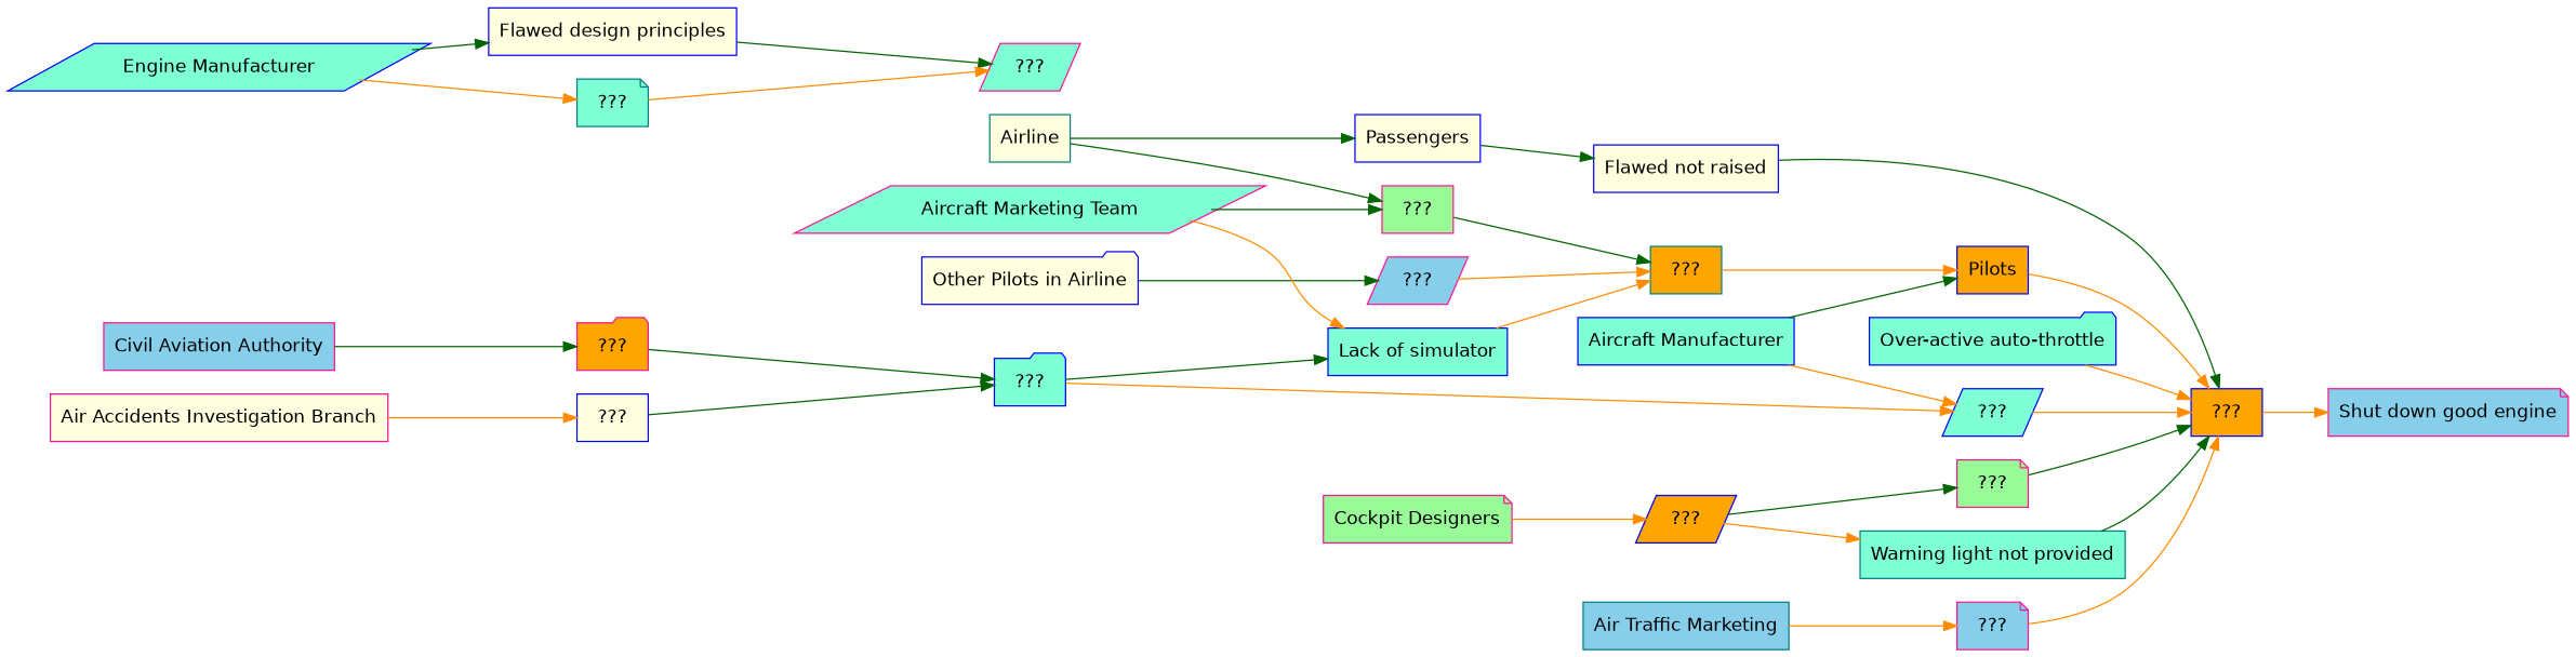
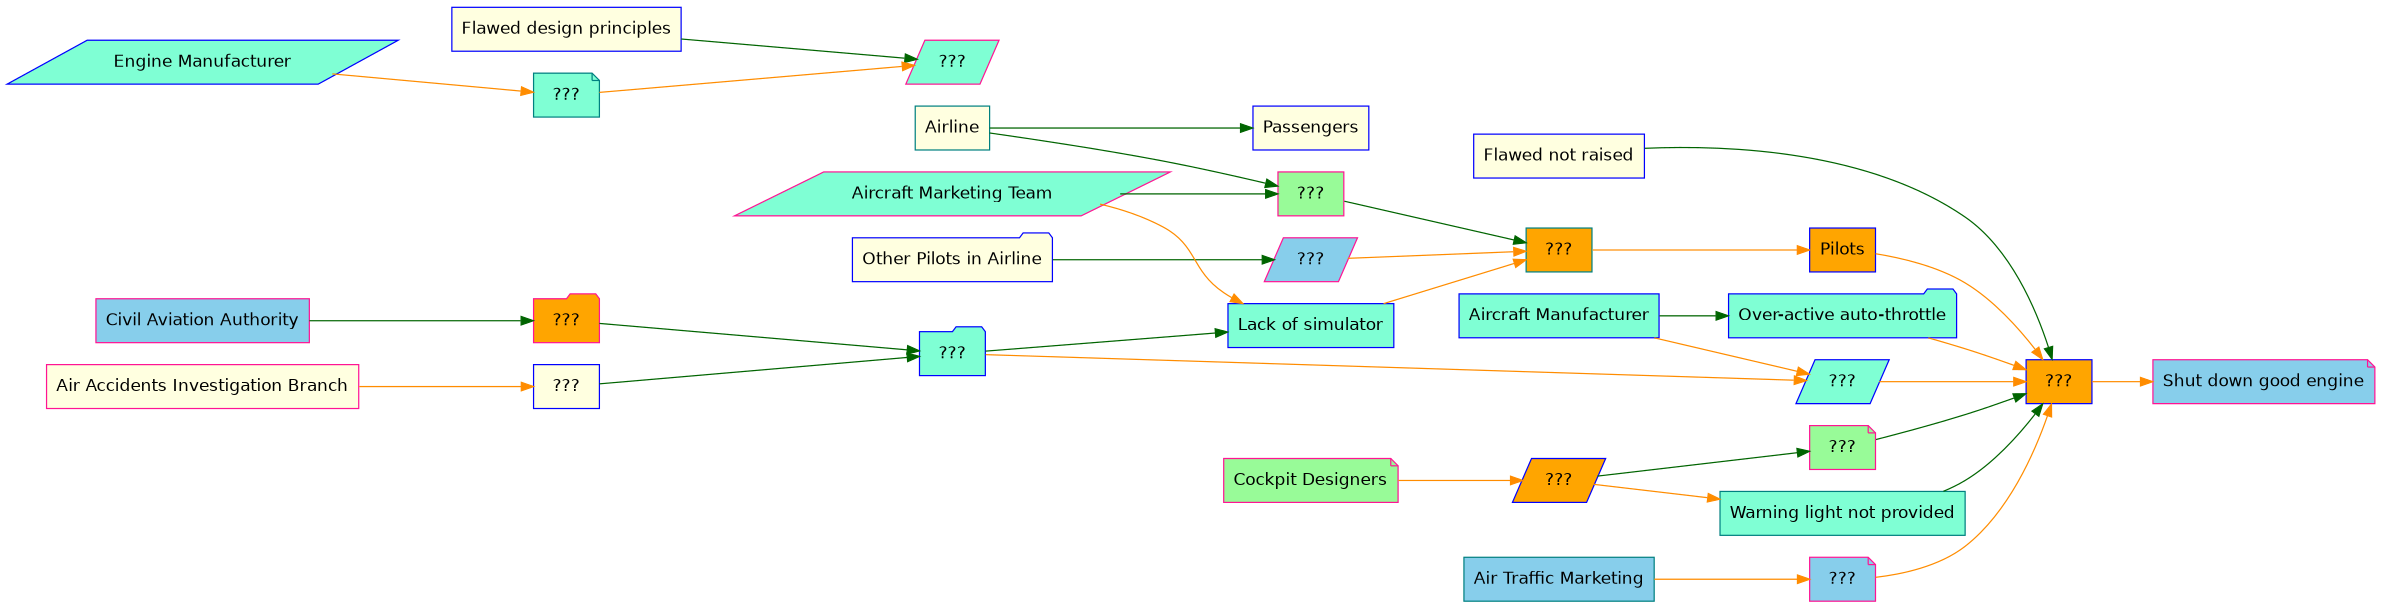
  digraph {
    rankdir=LR
    ranksep=0.7
    node [color=blue fillcolor=aquamarine fontname=helvetica fontsize=14 shape=box style=filled]
    edge [color=darkorange]
    n1 [fillcolor=orange label=Pilots]
    n2 [fillcolor=lightyellow label=Passengers]
    n3 [color=teal fillcolor=skyblue label="Air Traffic Marketing"]
    n4 [color=teal fillcolor=lightyellow label=Airline]
    n5 [fillcolor=lightyellow label="Other Pilots in Airline" shape=folder]
    n6 [label="Aircraft Manufacturer"]
    n7 [color=deeppink label="Aircraft Marketing Team" shape=parallelogram]
    n8 [color=deeppink fillcolor=palegreen label="Cockpit Designers" shape=note]
    n9 [label="Engine Manufacturer" shape=parallelogram]
    n10 [color=deeppink fillcolor=skyblue label="Civil Aviation Authority"]
    n11 [color=deeppink fillcolor=lightyellow label="Air Accidents Investigation Branch"]
    n12 [color=deeppink fillcolor=skyblue label="Shut down good engine" shape=note]
    n13 [color=teal label="Warning light not provided"]
    n14 [color=deeppink fillcolor=palegreen label="???" shape=note]
    n15 [color=deeppink fillcolor=palegreen label="???"]
    n16 [label="Lack of simulator"]
    n17 [fillcolor=lightyellow label="Flawed design principles"]
    n18 [color=teal label="???" shape=note]
    n19 [fillcolor=orange label="???" shape=parallelogram]
    n20 [fillcolor=lightyellow label="Flawed not raised"]
    n21 [color=deeppink fillcolor=skyblue label="???" shape=parallelogram]
    n22 [label="???" shape=parallelogram]
    n23 [color=deeppink fillcolor=orange label="???" shape=folder]
    n24 [label="Over-active auto-throttle" shape=folder]
    n25 [fillcolor=lightyellow label="???"]
    n26 [color=deeppink fillcolor=skyblue label="???" shape=note]
    n27 [color=deeppink label="???" shape=parallelogram]
    n28 [fillcolor=orange label="???"]
    n29 [color=teal fillcolor=orange label="???"]
    n30 [label="???" shape=folder]
    subgraph sub_1 {
      n1
      n2
      n3
      n4
      n5
      n6
      n7
      n8
      n9
      n10
      n11
    }
    subgraph sub_2 {
      n12
      n13
      n14
      n15
      n16
      n17
      n18
      n19
      n20
      n21
      n22
      n23
      n24
      n25
      n26
    }
    subgraph sub_3 {
      n27
      n28
      n29
      n30
    }
    n1 -> n28
-   n2 -> n20 [color=darkgreen]
    n3 -> n26
    n4 -> n2 [color=darkgreen]
    n4 -> n15 [color=darkgreen]
    n5 -> n21 [color=darkgreen]
    n6 -> n22
-   n6 -> n1 [color=darkgreen]
+   n6 -> n24 [color=darkgreen]
    n7 -> n15 [color=darkgreen]
    n7 -> n16
    n8 -> n19
-   n9 -> n17 [color=darkgreen]
    n9 -> n18
    n10 -> n23 [color=darkgreen]
    n11 -> n25
    n13 -> n28 [color=darkgreen]
    n14 -> n28 [color=darkgreen]
    n15 -> n29 [color=darkgreen]
    n16 -> n29
    n17 -> n27 [color=darkgreen]
    n18 -> n27
    n19 -> n13
    n19 -> n14 [color=darkgreen]
    n20 -> n28 [color=darkgreen]
    n21 -> n29
    n22 -> n28
    n23 -> n30 [color=darkgreen]
    n24 -> n28
    n25 -> n30 [color=darkgreen]
    n26 -> n28
    n28 -> n12
    n29 -> n1
    n30 -> n16 [color=darkgreen]
    n30 -> n22
  }
